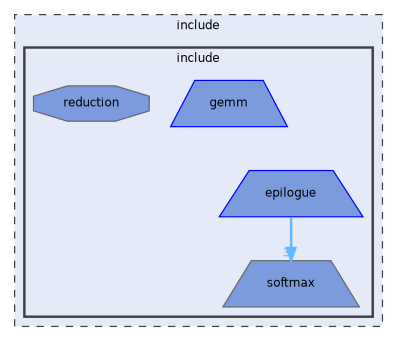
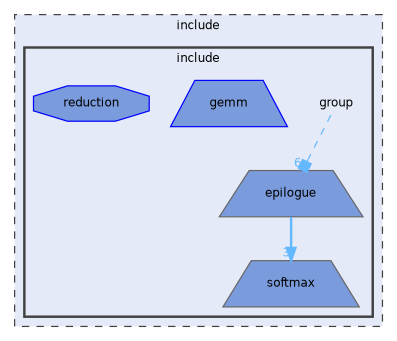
  digraph {
    compound=true
    node [color=gray40 fontname=Helvetica fontsize=10 shape=trapezium fillcolor="#7a9bdc" style=filled]
    edge [color=steelblue1 fontcolor=steelblue1 fontname=Helvetica fontsize=10 labeldistance=1.5 labelfontname=Helvetica labelfontsize=10]
-   n2 [color=blue height=0.2 label=epilogue width=0.4]
+   n1 [height=0.2 label=group shape=plaintext width=0.4 fillcolor="" style=""]
+   n2 [height=0.2 label=epilogue width=0.4]
    n3 [color=blue height=0.2 label=gemm width=0.4]
-   n4 [height=0.2 label=reduction shape=octagon width=0.4]
+   n4 [color=blue height=0.2 label=reduction shape=octagon width=0.4]
    n5 [height=0.2 label=softmax width=0.4]
    subgraph cluster_1 {
      bgcolor="#e4eaf8"
      fontname=Helvetica
      fontsize=10
      label=include
      pencolor=grey25
      style="filled,dashed"
      subgraph cluster_2 {
        bgcolor="#e4eaf8"
        fontname=Helvetica
        fontsize=10
        label=include
        pencolor=grey25
        style="filled,bold"
+       n1
        n2
        n3
        n4
        n5
      }
    }
+   n1 -> n2 [arrowhead=box headlabel=6 style=dashed]
    n2 -> n5 [arrowhead=normal headlabel=3 style=bold]
  }
